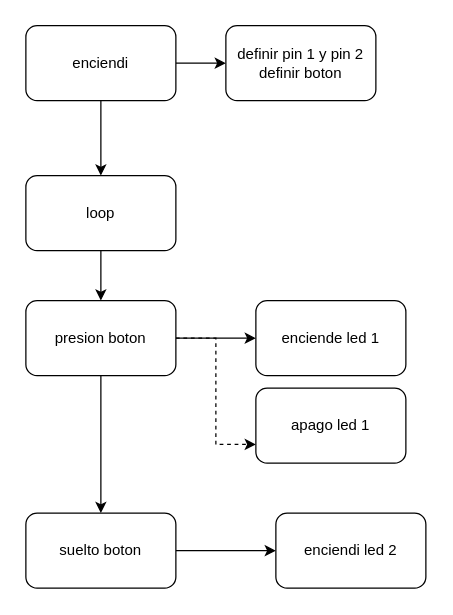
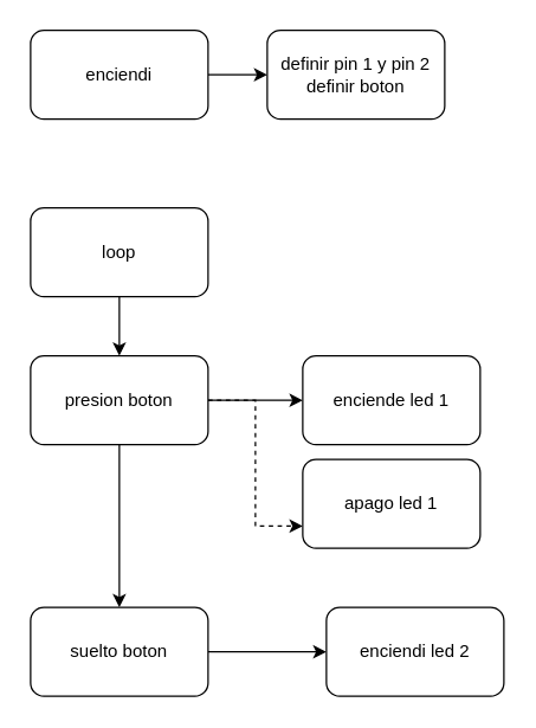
  <mxCell id="0" />
  <mxCell id="1" parent="0" />
  <mxCell id="2" style="edgeStyle=orthogonalEdgeStyle;rounded=0;orthogonalLoop=1;jettySize=auto;html=1;entryX=0;entryY=0.5;entryDx=0;entryDy=0;" edge="1" parent="1" source="4" target="7"><mxGeometry relative="1" as="geometry" /></mxCell>
- <mxCell id="3" style="edgeStyle=orthogonalEdgeStyle;rounded=0;orthogonalLoop=1;jettySize=auto;html=1;" edge="1" parent="1" source="4" target="6"><mxGeometry relative="1" as="geometry" /></mxCell>
  <mxCell id="4" value="enciendi" style="rounded=1;whiteSpace=wrap;html=1;" vertex="1" parent="1"><mxGeometry x="20" y="20" width="120" height="60" as="geometry" /></mxCell>
  <mxCell id="5" style="edgeStyle=orthogonalEdgeStyle;rounded=0;orthogonalLoop=1;jettySize=auto;html=1;entryX=0.5;entryY=0;entryDx=0;entryDy=0;" edge="1" parent="1" source="6" target="11"><mxGeometry relative="1" as="geometry" /></mxCell>
  <mxCell id="6" value="loop" style="rounded=1;whiteSpace=wrap;html=1;" vertex="1" parent="1"><mxGeometry x="20" y="140" width="120" height="60" as="geometry" /></mxCell>
  <mxCell id="7" value="definir pin 1 y pin 2&lt;br&gt;definir boton" style="rounded=1;whiteSpace=wrap;html=1;" vertex="1" parent="1"><mxGeometry x="180" y="20" width="120" height="60" as="geometry" /></mxCell>
  <mxCell id="8" style="edgeStyle=orthogonalEdgeStyle;rounded=0;orthogonalLoop=1;jettySize=auto;html=1;entryX=0;entryY=0.5;entryDx=0;entryDy=0;" edge="1" parent="1" source="11" target="14"><mxGeometry relative="1" as="geometry" /></mxCell>
  <mxCell id="9" style="edgeStyle=orthogonalEdgeStyle;rounded=0;orthogonalLoop=1;jettySize=auto;html=1;entryX=0.5;entryY=0;entryDx=0;entryDy=0;" edge="1" parent="1" source="11" target="13"><mxGeometry relative="1" as="geometry" /></mxCell>
  <mxCell id="10" style="edgeStyle=orthogonalEdgeStyle;rounded=0;orthogonalLoop=1;jettySize=auto;html=1;entryX=0;entryY=0.75;entryDx=0;entryDy=0;dashed=1;" edge="1" parent="1" source="11" target="16"><mxGeometry relative="1" as="geometry" /></mxCell>
  <mxCell id="11" value="presion boton" style="rounded=1;whiteSpace=wrap;html=1;" vertex="1" parent="1"><mxGeometry x="20" y="240" width="120" height="60" as="geometry" /></mxCell>
  <mxCell id="12" style="edgeStyle=orthogonalEdgeStyle;rounded=0;orthogonalLoop=1;jettySize=auto;html=1;" edge="1" parent="1" source="13" target="15"><mxGeometry relative="1" as="geometry" /></mxCell>
  <mxCell id="13" value="suelto boton" style="rounded=1;whiteSpace=wrap;html=1;" vertex="1" parent="1"><mxGeometry x="20" y="410" width="120" height="60" as="geometry" /></mxCell>
  <mxCell id="14" value="enciende led 1" style="rounded=1;whiteSpace=wrap;html=1;" vertex="1" parent="1"><mxGeometry x="204" y="240" width="120" height="60" as="geometry" /></mxCell>
  <mxCell id="15" value="enciendi led 2" style="rounded=1;whiteSpace=wrap;html=1;" vertex="1" parent="1"><mxGeometry x="220" y="410" width="120" height="60" as="geometry" /></mxCell>
  <mxCell id="16" value="apago led 1" style="rounded=1;whiteSpace=wrap;html=1;" vertex="1" parent="1"><mxGeometry x="204" y="310" width="120" height="60" as="geometry" /></mxCell>
